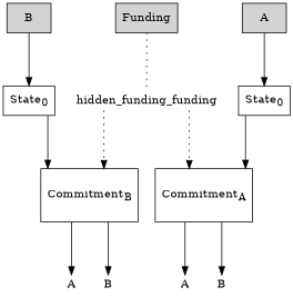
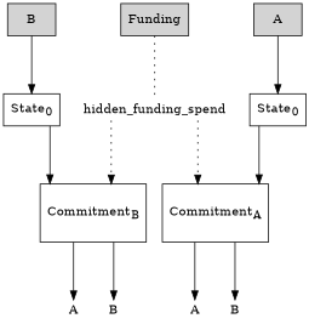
  digraph {
    rankdir=TB
    ranksep=0.9
    splines=ortho
    node [shape=box]
    n1 [height=0.9 label=<Commitment<sub>A</sub>>]
    n2 [height=0.9 label=<Commitment<sub>B</sub>>]
    n3 [height=0 label=A shape=none width=0]
    n4 [height=0 label=B shape=none width=0]
    n5 [height=0 label=A shape=none width=0]
    n6 [height=0 label=B shape=none width=0]
    n7 [label=Funding style=filled]
-   hidden_funding_spend [height=0.001 shape=none width=0.001 label=hidden_funding_funding]
+   hidden_funding_spend [height=0.001 shape=none width=0.001]
    n9 [label=A style=filled]
    n10 [label=<State<sub>0</sub>>]
    n11 [label=B style=filled]
    n12 [label=<State<sub>0</sub>>]
    subgraph sub_1 {
      n1
      n2
    }
    subgraph sub_2 {
      n3
      n4
      n5
      n6
    }
    n1 -> n3
    n1 -> n4
    n2 -> n5
    n2 -> n6
    n7 -> hidden_funding_spend [dir=none style=dotted]
    hidden_funding_spend -> n1 [style=dotted]
    hidden_funding_spend -> n2 [style=dotted]
    n9 -> n10
    n10 -> n1
    n11 -> n12
    n12 -> n2
  }
